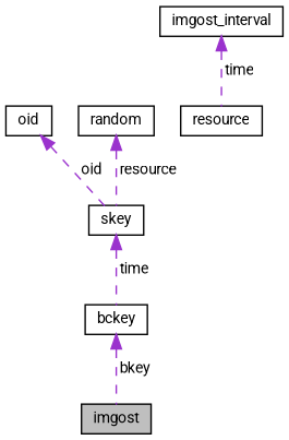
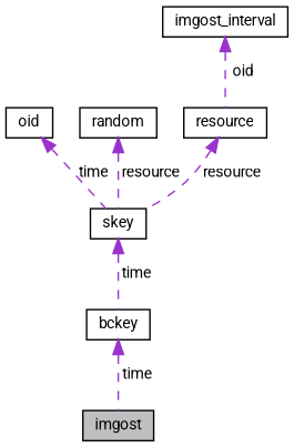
  digraph {
    fontname=Roboto
    node [color=black fillcolor=white fontname=Roboto fontsize=10 shape=record style=filled]
    edge [color=darkorchid3 dir=back fontname=Roboto fontsize=10 labelfontname=Helvetica labelfontsize=10 style=dashed]
    n1 [fillcolor=grey75 fontcolor=black height=0.2 label=imgost width=0.4]
    n2 [height=0.2 label=bckey width=0.4]
    n3 [height=0.2 label=skey width=0.4]
    n4 [height=0.2 label=oid width=0.4]
    n5 [height=0.2 label=random width=0.4]
    n6 [height=0.2 label=resource width=0.4]
    n7 [height=0.2 label=imgost_interval width=0.4]
-   n2 -> n1 [label=" bkey"]
+   n2 -> n1 [label=" time"]
    n3 -> n2 [label=" time"]
-   n4 -> n3 [label=" oid"]
+   n4 -> n3 [label=" time"]
    n5 -> n3 [label=" resource"]
-   n7 -> n6 [label=" time"]
+   n6 -> n3 [label=" resource"]
+   n7 -> n6 [label=" oid"]
  }
